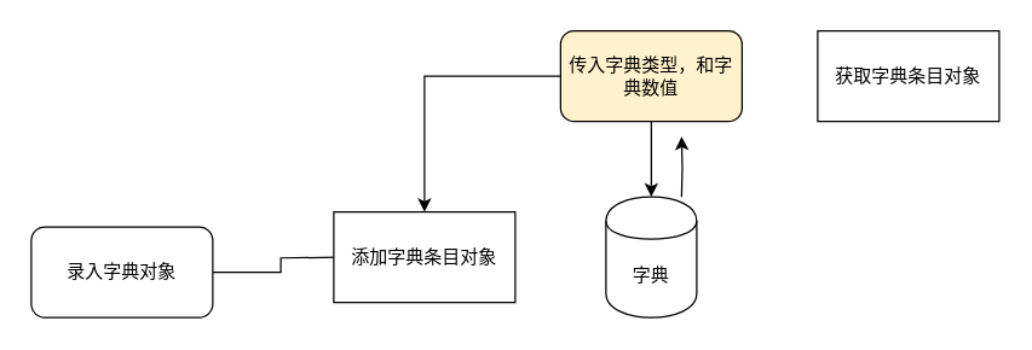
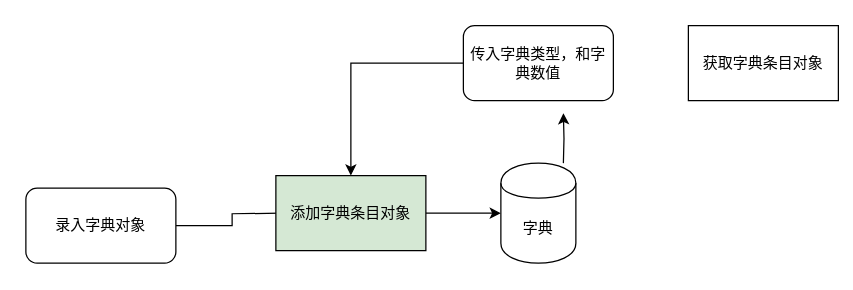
  <mxCell id="0" />
  <mxCell id="1" parent="0" />
  <mxCell id="2" style="edgeStyle=orthogonalEdgeStyle;rounded=0;orthogonalLoop=1;jettySize=auto;html=1;" edge="1" parent="1" source="3"><mxGeometry relative="1" as="geometry"><mxPoint x="230" y="170" as="targetPoint" /></mxGeometry></mxCell>
  <mxCell id="3" value="录入字典对象" style="rounded=1;whiteSpace=wrap;html=1;" vertex="1" parent="1"><mxGeometry x="20" y="150" width="120" height="60" as="geometry" /></mxCell>
- <mxCell id="5" value="添加字典条目对象" style="rounded=0;whiteSpace=wrap;html=1;" vertex="1" parent="1"><mxGeometry x="220" y="140" width="120" height="60" as="geometry" /></mxCell>
+ <mxCell id="4" style="edgeStyle=orthogonalEdgeStyle;rounded=0;orthogonalLoop=1;jettySize=auto;html=1;" edge="1" parent="1" source="5" target="7"><mxGeometry relative="1" as="geometry" /></mxCell>
+ <mxCell id="5" value="添加字典条目对象" style="rounded=0;whiteSpace=wrap;html=1;fillColor=#d5e8d4;" vertex="1" parent="1"><mxGeometry x="220" y="140" width="120" height="60" as="geometry" /></mxCell>
  <mxCell id="6" style="edgeStyle=orthogonalEdgeStyle;rounded=0;orthogonalLoop=1;jettySize=auto;html=1;" edge="1" parent="1"><mxGeometry relative="1" as="geometry"><mxPoint x="450" y="90" as="targetPoint" /><mxPoint x="450" y="130" as="sourcePoint" /></mxGeometry></mxCell>
  <mxCell id="7" value="字典" style="shape=cylinder;whiteSpace=wrap;html=1;boundedLbl=1;backgroundOutline=1;" vertex="1" parent="1"><mxGeometry x="400" y="130" width="60" height="80" as="geometry" /></mxCell>
- <mxCell id="8" style="edgeStyle=orthogonalEdgeStyle;rounded=0;orthogonalLoop=1;jettySize=auto;html=1;entryX=0.5;entryY=0;entryDx=0;entryDy=0;" edge="1" parent="1" source="10" target="7"><mxGeometry relative="1" as="geometry" /></mxCell>
  <mxCell id="9" style="edgeStyle=orthogonalEdgeStyle;rounded=0;orthogonalLoop=1;jettySize=auto;html=1;" edge="1" parent="1" source="10" target="5"><mxGeometry relative="1" as="geometry" /></mxCell>
- <mxCell id="10" value="传入字典类型，和字典数值" style="rounded=1;whiteSpace=wrap;html=1;fillColor=#fff2cc;" vertex="1" parent="1"><mxGeometry x="370" y="20" width="120" height="60" as="geometry" /></mxCell>
- <mxCell id="11" value="获取字典条目对象" style="rounded=0;whiteSpace=wrap;html=1;" vertex="1" parent="1"><mxGeometry x="540" y="20" width="120" height="60" as="geometry" /></mxCell>
+ <mxCell id="10" value="传入字典类型，和字典数值" style="rounded=1;whiteSpace=wrap;html=1;" vertex="1" parent="1"><mxGeometry x="370" y="20" width="120" height="60" as="geometry" /></mxCell>
+ <mxCell id="11" value="获取字典条目对象" style="rounded=0;whiteSpace=wrap;html=1;" vertex="1" parent="1"><mxGeometry x="550" y="20" width="120" height="60" as="geometry" /></mxCell>
